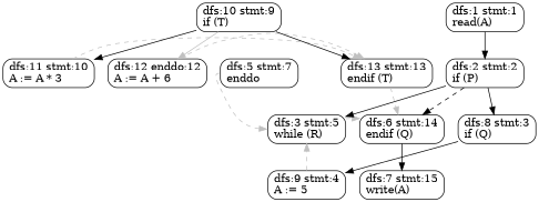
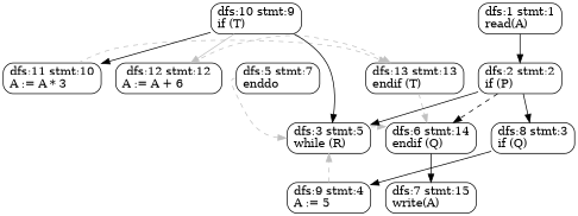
  digraph {
    node [shape=rect style=rounded]
    n1 [label="dfs:8 stmt:3\nif (Q)\l"]
    n2 [label="dfs:3 stmt:5\nwhile (R)\l"]
    n3 [label="dfs:6 stmt:14\nendif (Q)\l"]
    n4 [label="dfs:11 stmt:10\nA := A * 3\l"]
-   n5 [label="dfs:12 enddo:12\nA := A + 6\l"]
+   n5 [label="dfs:12 stmt:12\nA := A + 6\l"]
    n6 [label="dfs:13 stmt:13\nendif (T)\l"]
    n7 [label="dfs:9 stmt:4\nA := 5\l"]
    n8 [label="dfs:5 stmt:7\nenddo\l"]
    n9 [label="dfs:7 stmt:15\nwrite(A)\l"]
    n10 [label="dfs:1 stmt:1\nread(A)\l"]
    n11 [label="dfs:2 stmt:2\nif (P)\l"]
    n12 [label="dfs:10 stmt:9\nif (T)\l"]
    subgraph sub_1 {
      rank=same
      n1
      n2
      n3
    }
    subgraph sub_2 {
      rank=same
      n4
      n5
      n6
    }
    subgraph sub_3 {
      n2
      n3
      n4
      n5
      n6
      n7
      n8
    }
    n1 -> n7
    n2 -> n3 [style=invis]
    n2 -> n3 [color=gray style=dashed]
    n3 -> n1 [style=invis]
    n3 -> n9
    n4 -> n5 [style=invis]
    n4 -> n6 [color=gray style=dashed]
    n5 -> n6 [style=invis]
    n5 -> n6 [color=gray style=dashed]
    n6 -> n3 [color=gray style=dashed]
    n7 -> n2 [color=gray style=dashed]
    n8 -> n2 [color=gray headport=w style=dashed tailport=w]
    n10 -> n11
    n11 -> n1
    n11 -> n2
    n11 -> n3 [style=dashed]
    n12 -> n4
    n12 -> n5 [color=gray]
-   n12 -> n6
+   n12 -> n2
  }
